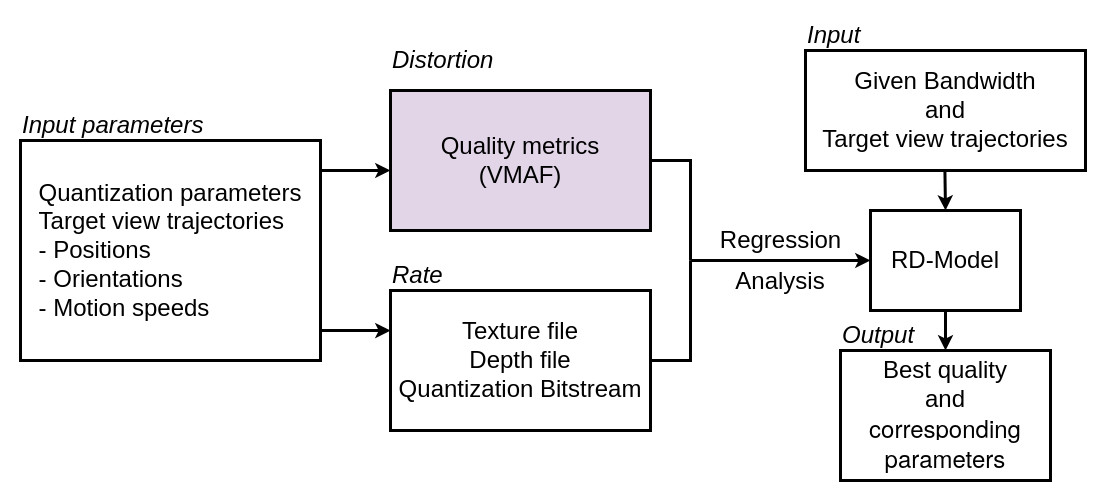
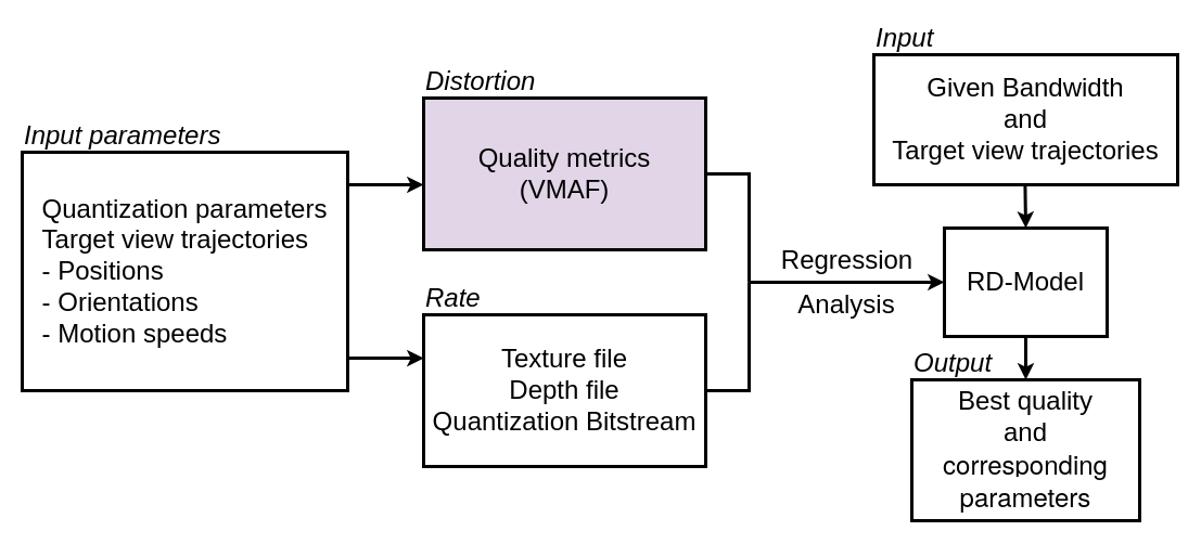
  <mxCell id="0" />
  <mxCell id="1" parent="0" />
  <mxCell id="2" value="&lt;div style=&quot;text-align: left&quot;&gt;&lt;span id=&quot;docs-internal-guid-29d2b1db-7fff-1080-962e-8602f0a142a1&quot;&gt;&lt;span style=&quot;font-size: 18pt ; font-family: &amp;#34;arial&amp;#34; ; background-color: transparent ; vertical-align: baseline&quot;&gt;Quantization parameters&lt;/span&gt;&lt;/span&gt;&lt;br&gt;&lt;/div&gt;&lt;div style=&quot;text-align: left&quot;&gt;&lt;span style=&quot;background-color: transparent ; font-size: 18pt ; font-family: &amp;#34;arial&amp;#34;&quot;&gt;Target view trajectories&lt;/span&gt;&lt;/div&gt;&lt;div style=&quot;text-align: left&quot;&gt;&lt;span style=&quot;background-color: transparent ; font-size: 18pt ; font-family: &amp;#34;arial&amp;#34;&quot;&gt;- Positions&amp;nbsp;&lt;/span&gt;&lt;/div&gt;&lt;div style=&quot;text-align: left&quot;&gt;&lt;span style=&quot;background-color: transparent ; font-size: 18pt ; font-family: &amp;#34;arial&amp;#34;&quot;&gt;- Orientations&lt;/span&gt;&lt;/div&gt;&lt;div style=&quot;text-align: left&quot;&gt;&lt;span style=&quot;background-color: transparent ; font-size: 18pt ; font-family: &amp;#34;arial&amp;#34;&quot;&gt;- Motion speeds&lt;/span&gt;&lt;/div&gt;" style="rounded=0;whiteSpace=wrap;html=1;strokeWidth=3;" parent="1" vertex="1"><mxGeometry x="20" y="140" width="300" height="220" as="geometry" /></mxCell>
  <mxCell id="3" value="&lt;font style=&quot;font-size: 24px&quot;&gt;Quality metrics&lt;br&gt;(VMAF)&lt;br&gt;&lt;/font&gt;" style="rounded=0;whiteSpace=wrap;html=1;strokeWidth=3;align=center;fillColor=#e1d5e7;" parent="1" vertex="1"><mxGeometry x="390" y="90" width="260" height="140" as="geometry" /></mxCell>
  <mxCell id="4" value="" style="endArrow=classic;html=1;rounded=0;fontSize=24;strokeWidth=3;exitX=1;exitY=0.136;exitDx=0;exitDy=0;exitPerimeter=0;" parent="1" source="2" edge="1"><mxGeometry width="50" height="50" relative="1" as="geometry"><mxPoint x="360" y="250" as="sourcePoint" /><mxPoint x="390" y="170" as="targetPoint" /></mxGeometry></mxCell>
- <mxCell id="5" value="&lt;i&gt;Distortion&lt;/i&gt;" style="text;html=1;resizable=0;autosize=1;align=left;verticalAlign=middle;points=[];fillColor=none;strokeColor=none;rounded=0;fontSize=24;" parent="1" vertex="1"><mxGeometry x="390" y="45" width="120" height="30" as="geometry" /></mxCell>
+ <mxCell id="5" value="&lt;i&gt;Distortion&lt;/i&gt;" style="text;html=1;resizable=0;autosize=1;align=left;verticalAlign=middle;points=[];fillColor=none;strokeColor=none;rounded=0;fontSize=24;" parent="1" vertex="1"><mxGeometry x="390" y="60" width="120" height="30" as="geometry" /></mxCell>
  <mxCell id="6" value="&lt;i&gt;Input parameters&lt;/i&gt;" style="text;html=1;resizable=0;autosize=1;align=left;verticalAlign=middle;points=[];fillColor=none;strokeColor=none;rounded=0;fontSize=24;" parent="1" vertex="1"><mxGeometry x="20" y="110" width="200" height="30" as="geometry" /></mxCell>
  <mxCell id="7" value="Texture file&lt;br&gt;Depth file&lt;br&gt;Quantization Bitstream" style="rounded=0;whiteSpace=wrap;html=1;fontSize=24;strokeWidth=3;align=center;" parent="1" vertex="1"><mxGeometry x="390" y="290" width="260" height="140" as="geometry" /></mxCell>
  <mxCell id="8" value="&lt;i&gt;Rate&lt;/i&gt;" style="text;html=1;align=left;verticalAlign=middle;resizable=0;points=[];autosize=1;strokeColor=none;fillColor=none;fontSize=24;" parent="1" vertex="1"><mxGeometry x="390" y="260" width="70" height="30" as="geometry" /></mxCell>
  <mxCell id="9" value="" style="endArrow=classic;html=1;rounded=0;fontSize=24;strokeWidth=3;exitX=1;exitY=0.136;exitDx=0;exitDy=0;exitPerimeter=0;" parent="1" edge="1"><mxGeometry width="50" height="50" relative="1" as="geometry"><mxPoint x="320" y="330" as="sourcePoint" /><mxPoint x="390" y="330.08" as="targetPoint" /></mxGeometry></mxCell>
  <mxCell id="10" value="RD-Model" style="rounded=0;whiteSpace=wrap;html=1;fontSize=24;strokeWidth=3;align=center;" parent="1" vertex="1"><mxGeometry x="870" y="210" width="150" height="100" as="geometry" /></mxCell>
  <mxCell id="11" value="" style="endArrow=none;html=1;rounded=0;fontSize=24;strokeWidth=3;" parent="1" edge="1"><mxGeometry width="50" height="50" relative="1" as="geometry"><mxPoint x="690" y="260" as="sourcePoint" /><mxPoint x="650" y="360" as="targetPoint" /><Array as="points"><mxPoint x="690" y="360" /></Array></mxGeometry></mxCell>
  <mxCell id="12" value="" style="endArrow=none;html=1;rounded=0;fontSize=24;strokeWidth=3;" parent="1" edge="1"><mxGeometry width="50" height="50" relative="1" as="geometry"><mxPoint x="690" y="260" as="sourcePoint" /><mxPoint x="650" y="160" as="targetPoint" /><Array as="points"><mxPoint x="690" y="160" /></Array></mxGeometry></mxCell>
  <mxCell id="13" value="" style="endArrow=classic;html=1;rounded=0;fontSize=24;strokeWidth=3;entryX=0;entryY=0.5;entryDx=0;entryDy=0;" parent="1" target="10" edge="1"><mxGeometry width="50" height="50" relative="1" as="geometry"><mxPoint x="690" y="260" as="sourcePoint" /><mxPoint x="770" y="210" as="targetPoint" /></mxGeometry></mxCell>
  <mxCell id="14" value="&lt;span style=&quot;background-color: rgb(255 , 255 , 255)&quot;&gt;Regression&lt;/span&gt;&lt;br&gt;" style="text;html=1;align=center;verticalAlign=middle;resizable=0;points=[];autosize=1;strokeColor=none;fillColor=none;fontSize=24;" parent="1" vertex="1"><mxGeometry x="710" y="225" width="140" height="30" as="geometry" /></mxCell>
  <mxCell id="15" value="&lt;span style=&quot;color: rgb(0, 0, 0); font-family: helvetica; font-size: 24px; font-style: normal; font-weight: 400; letter-spacing: normal; text-indent: 0px; text-transform: none; word-spacing: 0px; background-color: rgb(255, 255, 255); display: inline; float: none;&quot;&gt;Analysis&lt;/span&gt;" style="text;whiteSpace=wrap;html=1;fontSize=24;align=center;" parent="1" vertex="1"><mxGeometry x="725" y="260" width="110" height="40" as="geometry" /></mxCell>
  <mxCell id="16" value="" style="endArrow=classic;html=1;rounded=0;labelBackgroundColor=#FFFFFF;fontSize=24;strokeWidth=3;entryX=0.5;entryY=0;entryDx=0;entryDy=0;" parent="1" target="10" edge="1"><mxGeometry width="50" height="50" relative="1" as="geometry"><mxPoint x="944.41" y="170" as="sourcePoint" /><mxPoint x="944.41" y="110" as="targetPoint" /></mxGeometry></mxCell>
  <mxCell id="17" value="Given Bandwidth&lt;br&gt;and&lt;br&gt;Target view trajectories" style="rounded=0;whiteSpace=wrap;html=1;fontSize=24;strokeWidth=3;fillColor=none;align=center;" parent="1" vertex="1"><mxGeometry x="805" y="50" width="280" height="120" as="geometry" /></mxCell>
  <mxCell id="18" value="" style="endArrow=classic;html=1;rounded=0;labelBackgroundColor=#FFFFFF;fontSize=24;strokeWidth=3;exitX=0.5;exitY=1;exitDx=0;exitDy=0;" parent="1" source="10" edge="1"><mxGeometry width="50" height="50" relative="1" as="geometry"><mxPoint x="950" y="320" as="sourcePoint" /><mxPoint x="945" y="350" as="targetPoint" /></mxGeometry></mxCell>
  <mxCell id="19" value="Best quality&lt;br&gt;and&lt;br&gt;&lt;span style=&quot;font-family: &amp;#34;helvetica neue&amp;#34; , &amp;#34;helvetica&amp;#34; , &amp;#34;arial&amp;#34; , &amp;#34;microsoft jhenghei&amp;#34; , &amp;#34;pingfang tc&amp;#34; , sans-serif ; text-align: left ; background-color: rgb(255 , 255 , 255)&quot;&gt;corresponding&lt;br&gt;parameters&lt;br&gt;&lt;/span&gt;" style="rounded=0;whiteSpace=wrap;html=1;fontSize=24;strokeWidth=3;fillColor=none;align=center;" parent="1" vertex="1"><mxGeometry x="840" y="350" width="210" height="130" as="geometry" /></mxCell>
  <mxCell id="20" value="&lt;i&gt;Input&lt;/i&gt;" style="text;html=1;resizable=0;autosize=1;align=left;verticalAlign=middle;points=[];fillColor=none;strokeColor=none;rounded=0;fontSize=24;" vertex="1" parent="1"><mxGeometry x="805" y="20" width="70" height="30" as="geometry" /></mxCell>
  <mxCell id="21" value="&lt;i&gt;Output&lt;/i&gt;" style="text;html=1;resizable=0;autosize=1;align=left;verticalAlign=middle;points=[];fillColor=none;strokeColor=none;rounded=0;fontSize=24;" vertex="1" parent="1"><mxGeometry x="840" y="320" width="90" height="30" as="geometry" /></mxCell>
